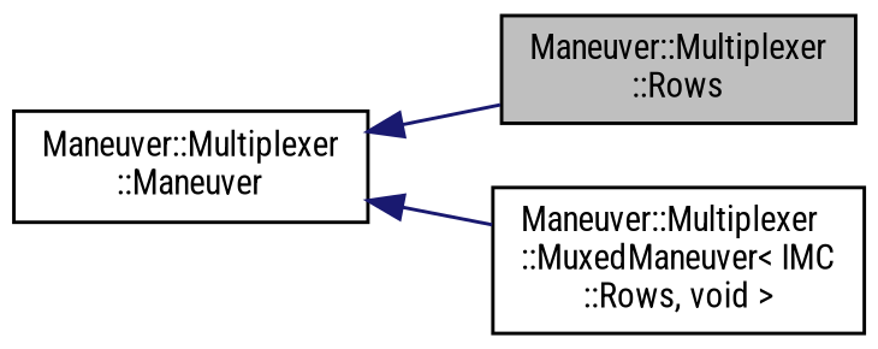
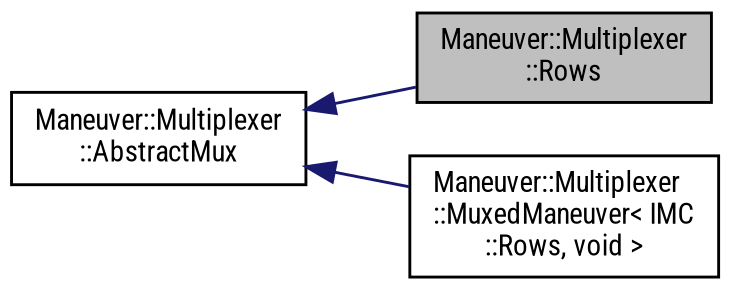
  digraph {
    fontname="Roboto Condensed"
    rankdir=LR
    node [color=black fillcolor=white fontname="Roboto Condensed" fontsize=10 shape=record style=filled]
    edge [color=midnightblue dir=back fontname="Roboto Condensed" fontsize=10 labelfontname=Helvetica labelfontsize=10 style=solid]
    n1 [fillcolor=grey75 fontcolor=black height=0.2 label="Maneuver::Multiplexer\l::Rows" width=0.4]
    n2 [height=0.2 label="Maneuver::Multiplexer\l::MuxedManeuver\< IMC\l::Rows, void \>" width=0.4]
-   n3 [height=0.2 label="Maneuver::Multiplexer\l::Maneuver" width=0.4]
+   n3 [height=0.2 label="Maneuver::Multiplexer\l::AbstractMux" width=0.4]
    n3 -> n1
    n3 -> n2
  }
